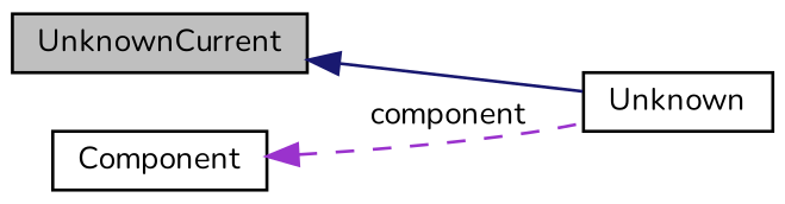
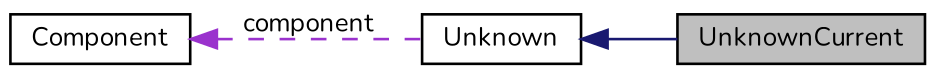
  digraph {
    fontname=Nunito
    rankdir=LR
    node [color=black fillcolor=white fontname=Nunito fontsize=10 shape=record style=filled]
    edge [dir=back fontname=Nunito fontsize=10 labelfontname=Helvetica labelfontsize=10]
    n1 [fillcolor=grey75 fontcolor=black height=0.2 label=UnknownCurrent width=0.4]
    n2 [height=0.2 label=Unknown width=0.4]
    n3 [height=0.2 label=Component width=0.4]
-   n1 -> n2 [color=midnightblue style=solid]
+   n2 -> n1 [color=midnightblue style=solid]
    n3 -> n2 [color=darkorchid3 label=" component" style=dashed]
  }
